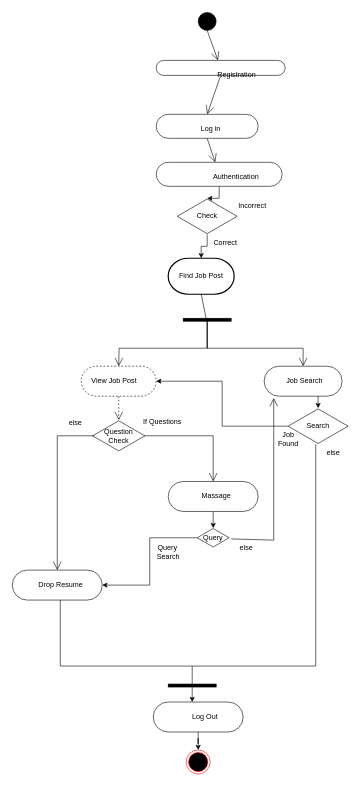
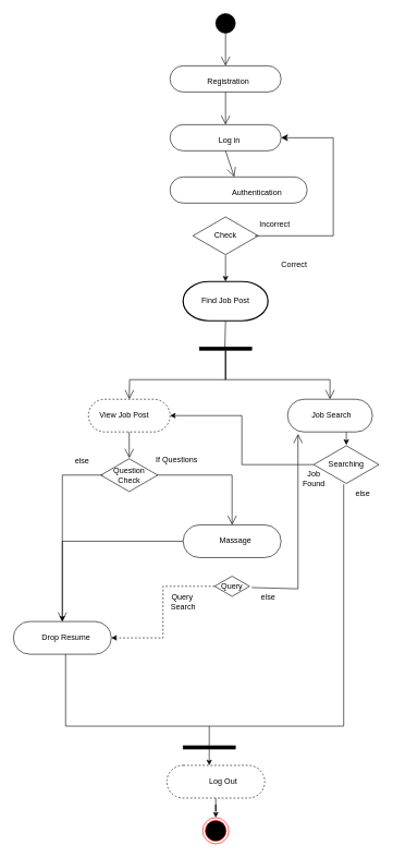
  <mxCell id="0" />
  <mxCell id="1" parent="0" />
  <mxCell id="2" value="" style="ellipse;fillColor=strokeColor;html=1;" vertex="1" parent="1"><mxGeometry x="330" y="20" width="30" height="30" as="geometry" /></mxCell>
  <mxCell id="3" value="" style="endArrow=open;endFill=1;endSize=12;html=1;rounded=0;exitX=0.5;exitY=1;exitDx=0;exitDy=0;" edge="1" parent="1" source="23"><mxGeometry width="160" relative="1" as="geometry"><mxPoint x="290" y="500" as="sourcePoint" /><mxPoint x="345" y="190" as="targetPoint" /></mxGeometry></mxCell>
- <mxCell id="4" value="Find Job Post" style="strokeWidth=2;html=1;shape=mxgraph.flowchart.terminator;whiteSpace=wrap;" vertex="1" parent="1"><mxGeometry x="280" y="430" width="110" height="60" as="geometry" /></mxCell>
+ <mxCell id="4" value="Find Job Post" style="strokeWidth=2;html=1;shape=mxgraph.flowchart.terminator;whiteSpace=wrap;" vertex="1" parent="1"><mxGeometry x="280" y="430" width="130" height="60" as="geometry" /></mxCell>
  <mxCell id="5" value="" style="html=1;points=[];perimeter=orthogonalPerimeter;fillColor=strokeColor;direction=south;" vertex="1" parent="1"><mxGeometry x="305" y="530" width="80" height="5" as="geometry" /></mxCell>
  <mxCell id="6" value="View Job Post" style="html=1;align=right;verticalAlign=top;rounded=1;absoluteArcSize=1;arcSize=50;dashed=1;spacingTop=10;spacingRight=30;whiteSpace=wrap;" vertex="1" parent="1"><mxGeometry x="135" y="610" width="125" height="50" as="geometry" /></mxCell>
- <mxCell id="7" value="" style="edgeStyle=orthogonalEdgeStyle;rounded=0;orthogonalLoop=1;jettySize=auto;html=1;" edge="1" parent="1" source="8" target="29"><mxGeometry relative="1" as="geometry" /></mxCell>
+ <mxCell id="7" value="" style="edgeStyle=orthogonalEdgeStyle;rounded=0;orthogonalLoop=1;jettySize=auto;html=1;" edge="1" parent="1" source="8" target="16"><mxGeometry relative="1" as="geometry" /></mxCell>
  <mxCell id="8" value="Massage&amp;nbsp; &amp;nbsp;&amp;nbsp;" style="html=1;align=right;verticalAlign=top;rounded=1;absoluteArcSize=1;arcSize=50;dashed=0;spacingTop=10;spacingRight=30;whiteSpace=wrap;" vertex="1" parent="1"><mxGeometry x="280" y="802.2" width="150" height="50" as="geometry" /></mxCell>
  <mxCell id="9" value="Job Search" style="html=1;align=right;verticalAlign=top;rounded=1;absoluteArcSize=1;arcSize=50;dashed=0;spacingTop=10;spacingRight=30;whiteSpace=wrap;" vertex="1" parent="1"><mxGeometry x="440" y="610" width="130" height="50" as="geometry" /></mxCell>
  <mxCell id="10" value="" style="endArrow=open;endFill=1;endSize=12;html=1;rounded=0;entryX=0.5;entryY=0;entryDx=0;entryDy=0;" edge="1" parent="1" target="6"><mxGeometry width="160" relative="1" as="geometry"><mxPoint x="350" y="580" as="sourcePoint" /><mxPoint x="430" y="580" as="targetPoint" /><Array as="points"><mxPoint x="198" y="580" /></Array></mxGeometry></mxCell>
  <mxCell id="11" value="" style="endArrow=open;endFill=1;endSize=12;html=1;rounded=0;entryX=0.5;entryY=0;entryDx=0;entryDy=0;" edge="1" parent="1" target="9"><mxGeometry width="160" relative="1" as="geometry"><mxPoint x="350" y="580" as="sourcePoint" /><mxPoint x="510" y="580" as="targetPoint" /><Array as="points"><mxPoint x="505" y="580" /></Array></mxGeometry></mxCell>
  <mxCell id="12" value="" style="line;strokeWidth=2;direction=south;html=1;" vertex="1" parent="1"><mxGeometry x="340" y="535" width="10" height="45" as="geometry" /></mxCell>
  <mxCell id="13" value="Question Check" style="html=1;whiteSpace=wrap;aspect=fixed;shape=isoRectangle;" vertex="1" parent="1"><mxGeometry x="154" y="700" width="87" height="52.2" as="geometry" /></mxCell>
- <mxCell id="14" value="" style="endArrow=open;endFill=1;endSize=12;html=1;rounded=0;exitX=0.5;exitY=1;exitDx=0;exitDy=0;dashed=1;" edge="1" parent="1" source="6" target="13"><mxGeometry width="160" relative="1" as="geometry"><mxPoint x="190" y="660" as="sourcePoint" /><mxPoint x="350" y="660" as="targetPoint" /></mxGeometry></mxCell>
+ <mxCell id="14" value="" style="endArrow=open;endFill=1;endSize=12;html=1;rounded=0;exitX=0.5;exitY=1;exitDx=0;exitDy=0;" edge="1" parent="1" source="6" target="13"><mxGeometry width="160" relative="1" as="geometry"><mxPoint x="190" y="660" as="sourcePoint" /><mxPoint x="350" y="660" as="targetPoint" /></mxGeometry></mxCell>
  <mxCell id="15" value="" style="endArrow=open;endFill=1;endSize=12;html=1;rounded=0;entryX=0.5;entryY=0;entryDx=0;entryDy=0;" edge="1" parent="1" target="8"><mxGeometry width="160" relative="1" as="geometry"><mxPoint x="240" y="726" as="sourcePoint" /><mxPoint x="370" y="770" as="targetPoint" /><Array as="points"><mxPoint x="355" y="726" /></Array></mxGeometry></mxCell>
  <mxCell id="16" value="Drop Resume" style="html=1;align=right;verticalAlign=top;rounded=1;absoluteArcSize=1;arcSize=50;dashed=0;spacingTop=10;spacingRight=30;whiteSpace=wrap;" vertex="1" parent="1"><mxGeometry x="20" y="950" width="150" height="50" as="geometry" /></mxCell>
  <mxCell id="17" value="" style="endArrow=open;endFill=1;endSize=12;html=1;rounded=0;entryX=0.5;entryY=0;entryDx=0;entryDy=0;" edge="1" parent="1" target="16"><mxGeometry width="160" relative="1" as="geometry"><mxPoint x="157" y="726" as="sourcePoint" /><mxPoint x="200" y="770" as="targetPoint" /><Array as="points"><mxPoint x="95" y="726" /></Array></mxGeometry></mxCell>
  <mxCell id="18" value="" style="ellipse;html=1;shape=endState;fillColor=#000000;strokeColor=#ff0000;" vertex="1" parent="1"><mxGeometry x="310" y="1250" width="40" height="40" as="geometry" /></mxCell>
  <mxCell id="19" value="Log in&lt;span style=&quot;white-space: pre;&quot;&gt;&#09;&lt;/span&gt;&amp;nbsp; &amp;nbsp;" style="html=1;align=right;verticalAlign=top;rounded=1;absoluteArcSize=1;arcSize=50;dashed=0;spacingTop=10;spacingRight=30;whiteSpace=wrap;" vertex="1" parent="1"><mxGeometry x="260" y="190" width="170" height="40" as="geometry" /></mxCell>
- <mxCell id="20" value="" style="edgeStyle=orthogonalEdgeStyle;rounded=0;orthogonalLoop=1;jettySize=auto;html=1;" edge="1" parent="1" source="21" target="26"><mxGeometry relative="1" as="geometry" /></mxCell>
  <mxCell id="21" value="Authentication&amp;nbsp;&amp;nbsp;" style="html=1;align=right;verticalAlign=top;rounded=1;absoluteArcSize=1;arcSize=50;dashed=0;spacingTop=10;spacingRight=30;whiteSpace=wrap;" vertex="1" parent="1"><mxGeometry x="260" y="270" width="210" height="40" as="geometry" /></mxCell>
  <mxCell id="22" value="" style="endArrow=open;endFill=1;endSize=12;html=1;rounded=0;exitX=0.5;exitY=1;exitDx=0;exitDy=0;" edge="1" parent="1" source="2" target="23"><mxGeometry width="160" relative="1" as="geometry"><mxPoint x="345" y="50" as="sourcePoint" /><mxPoint x="345" y="190" as="targetPoint" /></mxGeometry></mxCell>
- <mxCell id="23" value="Registration&amp;nbsp; &amp;nbsp; &amp;nbsp;" style="html=1;align=right;verticalAlign=top;rounded=1;absoluteArcSize=1;arcSize=50;dashed=0;spacingTop=10;spacingRight=30;whiteSpace=wrap;" vertex="1" parent="1"><mxGeometry x="260" y="100" width="215" height="25" as="geometry" /></mxCell>
+ <mxCell id="23" value="Registration&amp;nbsp; &amp;nbsp; &amp;nbsp;" style="html=1;align=right;verticalAlign=top;rounded=1;absoluteArcSize=1;arcSize=50;dashed=0;spacingTop=10;spacingRight=30;whiteSpace=wrap;" vertex="1" parent="1"><mxGeometry x="260" y="100" width="170" height="40" as="geometry" /></mxCell>
  <mxCell id="24" value="" style="endArrow=open;endFill=1;endSize=12;html=1;rounded=0;exitX=0.5;exitY=1;exitDx=0;exitDy=0;" edge="1" parent="1" source="19" target="21"><mxGeometry width="160" relative="1" as="geometry"><mxPoint x="330" y="220" as="sourcePoint" /><mxPoint x="490" y="220" as="targetPoint" /></mxGeometry></mxCell>
  <mxCell id="25" value="" style="edgeStyle=orthogonalEdgeStyle;rounded=0;orthogonalLoop=1;jettySize=auto;html=1;" edge="1" parent="1" source="26" target="4"><mxGeometry relative="1" as="geometry" /></mxCell>
  <mxCell id="26" value="Check" style="html=1;whiteSpace=wrap;aspect=fixed;shape=isoRectangle;" vertex="1" parent="1"><mxGeometry x="295" y="330" width="100" height="60" as="geometry" /></mxCell>
- <mxCell id="28" style="edgeStyle=orthogonalEdgeStyle;rounded=0;orthogonalLoop=1;jettySize=auto;html=1;entryX=1;entryY=0.5;entryDx=0;entryDy=0;" edge="1" parent="1" source="29" target="16"><mxGeometry relative="1" as="geometry" /></mxCell>
+ <mxCell id="27" value="" style="edgeStyle=segmentEdgeStyle;endArrow=classic;html=1;curved=0;rounded=0;endSize=8;startSize=8;exitX=0.95;exitY=0.5;exitDx=0;exitDy=0;exitPerimeter=0;entryX=1;entryY=0.5;entryDx=0;entryDy=0;" edge="1" parent="1" source="26" target="19"><mxGeometry width="50" height="50" relative="1" as="geometry"><mxPoint x="450" y="360" as="sourcePoint" /><mxPoint x="510" y="210" as="targetPoint" /><Array as="points"><mxPoint x="510" y="360" /><mxPoint x="510" y="210" /></Array></mxGeometry></mxCell>
+ <mxCell id="28" style="edgeStyle=orthogonalEdgeStyle;rounded=0;orthogonalLoop=1;jettySize=auto;html=1;entryX=1;entryY=0.5;entryDx=0;entryDy=0;dashed=1;" edge="1" parent="1" source="29" target="16"><mxGeometry relative="1" as="geometry" /></mxCell>
  <mxCell id="29" value="Query" style="html=1;whiteSpace=wrap;aspect=fixed;shape=isoRectangle;" vertex="1" parent="1"><mxGeometry x="328.25" y="880" width="53.5" height="32.1" as="geometry" /></mxCell>
  <mxCell id="30" value="Query&amp;nbsp;&lt;div&gt;Search&lt;/div&gt;" style="text;html=1;align=center;verticalAlign=middle;resizable=0;points=[];autosize=1;strokeColor=none;fillColor=none;" vertex="1" parent="1"><mxGeometry x="245" y="900" width="70" height="40" as="geometry" /></mxCell>
  <mxCell id="31" value="" style="endArrow=open;endFill=1;endSize=12;html=1;rounded=0;exitX=1.061;exitY=0.561;exitDx=0;exitDy=0;exitPerimeter=0;entryX=0.123;entryY=1.06;entryDx=0;entryDy=0;entryPerimeter=0;" edge="1" parent="1" source="29" target="9"><mxGeometry width="160" relative="1" as="geometry"><mxPoint x="420" y="950" as="sourcePoint" /><mxPoint x="580" y="950" as="targetPoint" /><Array as="points"><mxPoint x="456" y="900" /></Array></mxGeometry></mxCell>
  <mxCell id="32" value="else" style="text;html=1;align=center;verticalAlign=middle;resizable=0;points=[];autosize=1;strokeColor=none;fillColor=none;" vertex="1" parent="1"><mxGeometry x="100" y="690" width="50" height="30" as="geometry" /></mxCell>
  <mxCell id="33" value="If Questions" style="text;html=1;align=center;verticalAlign=middle;resizable=0;points=[];autosize=1;strokeColor=none;fillColor=none;" vertex="1" parent="1"><mxGeometry x="225" y="688" width="90" height="30" as="geometry" /></mxCell>
  <mxCell id="34" style="edgeStyle=orthogonalEdgeStyle;rounded=0;orthogonalLoop=1;jettySize=auto;html=1;entryX=1;entryY=0.5;entryDx=0;entryDy=0;" edge="1" parent="1" source="35" target="6"><mxGeometry relative="1" as="geometry" /></mxCell>
- <mxCell id="35" value="Search" style="html=1;whiteSpace=wrap;aspect=fixed;shape=isoRectangle;" vertex="1" parent="1"><mxGeometry x="480" y="680" width="100" height="60" as="geometry" /></mxCell>
+ <mxCell id="35" value="Searching" style="html=1;whiteSpace=wrap;aspect=fixed;shape=isoRectangle;" vertex="1" parent="1"><mxGeometry x="480" y="680" width="100" height="60" as="geometry" /></mxCell>
  <mxCell id="36" value="&lt;span style=&quot;text-wrap-mode: wrap;&quot;&gt;Job&lt;/span&gt;&lt;div style=&quot;text-wrap-mode: wrap;&quot;&gt;Found&lt;/div&gt;" style="text;html=1;align=center;verticalAlign=middle;resizable=0;points=[];autosize=1;strokeColor=none;fillColor=none;" vertex="1" parent="1"><mxGeometry x="450" y="712.2" width="60" height="40" as="geometry" /></mxCell>
  <mxCell id="37" style="edgeStyle=orthogonalEdgeStyle;rounded=0;orthogonalLoop=1;jettySize=auto;html=1;entryX=0.5;entryY=0;entryDx=0;entryDy=0;" edge="1" parent="1" source="38" target="18"><mxGeometry relative="1" as="geometry" /></mxCell>
- <mxCell id="38" value="Log Out&amp;nbsp; &amp;nbsp;" style="html=1;align=right;verticalAlign=top;rounded=1;absoluteArcSize=1;arcSize=74;dashed=0;spacingTop=10;spacingRight=30;whiteSpace=wrap;" vertex="1" parent="1"><mxGeometry x="255" y="1170" width="150" height="50" as="geometry" /></mxCell>
+ <mxCell id="38" value="Log Out&amp;nbsp; &amp;nbsp;" style="html=1;align=right;verticalAlign=top;rounded=1;absoluteArcSize=1;arcSize=74;dashed=1;spacingTop=10;spacingRight=30;whiteSpace=wrap;" vertex="1" parent="1"><mxGeometry x="255" y="1170" width="150" height="50" as="geometry" /></mxCell>
  <mxCell id="39" value="" style="edgeStyle=orthogonalEdgeStyle;rounded=0;orthogonalLoop=1;jettySize=auto;html=1;" edge="1" parent="1" source="40" target="38"><mxGeometry relative="1" as="geometry"><Array as="points"><mxPoint x="320" y="1170" /><mxPoint x="320" y="1170" /></Array></mxGeometry></mxCell>
  <mxCell id="40" value="" style="html=1;points=[];perimeter=orthogonalPerimeter;fillColor=strokeColor;direction=south;" vertex="1" parent="1"><mxGeometry x="280" y="1140" width="80" height="5" as="geometry" /></mxCell>
  <mxCell id="41" value="" style="endArrow=none;html=1;rounded=0;" edge="1" parent="1"><mxGeometry width="50" height="50" relative="1" as="geometry"><mxPoint x="320" y="1110" as="sourcePoint" /><mxPoint x="100" y="1000" as="targetPoint" /><Array as="points"><mxPoint x="100" y="1110" /></Array></mxGeometry></mxCell>
  <mxCell id="42" value="" style="endArrow=none;html=1;rounded=0;entryX=0.46;entryY=1;entryDx=0;entryDy=0;entryPerimeter=0;" edge="1" parent="1" target="35"><mxGeometry width="50" height="50" relative="1" as="geometry"><mxPoint x="320" y="1140" as="sourcePoint" /><mxPoint x="590" y="930" as="targetPoint" /><Array as="points"><mxPoint x="320" y="1110" /><mxPoint x="526" y="1110" /></Array></mxGeometry></mxCell>
  <mxCell id="43" value="" style="endArrow=none;html=1;rounded=0;exitX=0.8;exitY=0.513;exitDx=0;exitDy=0;exitPerimeter=0;entryX=0.5;entryY=1;entryDx=0;entryDy=0;entryPerimeter=0;" edge="1" parent="1" source="5" target="4"><mxGeometry width="50" height="50" relative="1" as="geometry"><mxPoint x="300" y="540" as="sourcePoint" /><mxPoint x="350" y="490" as="targetPoint" /></mxGeometry></mxCell>
  <mxCell id="44" value="" style="endArrow=classic;html=1;rounded=0;" edge="1" parent="1"><mxGeometry width="50" height="50" relative="1" as="geometry"><mxPoint x="530" y="660" as="sourcePoint" /><mxPoint x="530" y="680" as="targetPoint" /></mxGeometry></mxCell>
  <mxCell id="45" value="else" style="text;html=1;align=center;verticalAlign=middle;resizable=0;points=[];autosize=1;strokeColor=none;fillColor=none;" vertex="1" parent="1"><mxGeometry x="530" y="740" width="50" height="30" as="geometry" /></mxCell>
  <mxCell id="46" value="else" style="text;html=1;align=center;verticalAlign=middle;resizable=0;points=[];autosize=1;strokeColor=none;fillColor=none;" vertex="1" parent="1"><mxGeometry x="385" y="898" width="50" height="30" as="geometry" /></mxCell>
  <mxCell id="47" value="Incorrect" style="text;html=1;align=center;verticalAlign=middle;resizable=0;points=[];autosize=1;strokeColor=none;fillColor=none;" vertex="1" parent="1"><mxGeometry x="385" y="328" width="70" height="30" as="geometry" /></mxCell>
- <mxCell id="48" value="Correct" style="text;html=1;align=center;verticalAlign=middle;resizable=0;points=[];autosize=1;strokeColor=none;fillColor=none;" vertex="1" parent="1"><mxGeometry x="345" y="390" width="60" height="30" as="geometry" /></mxCell>
+ <mxCell id="48" value="Correct" style="text;html=1;align=center;verticalAlign=middle;resizable=0;points=[];autosize=1;strokeColor=none;fillColor=none;" vertex="1" parent="1"><mxGeometry x="420" y="390" width="60" height="30" as="geometry" /></mxCell>
